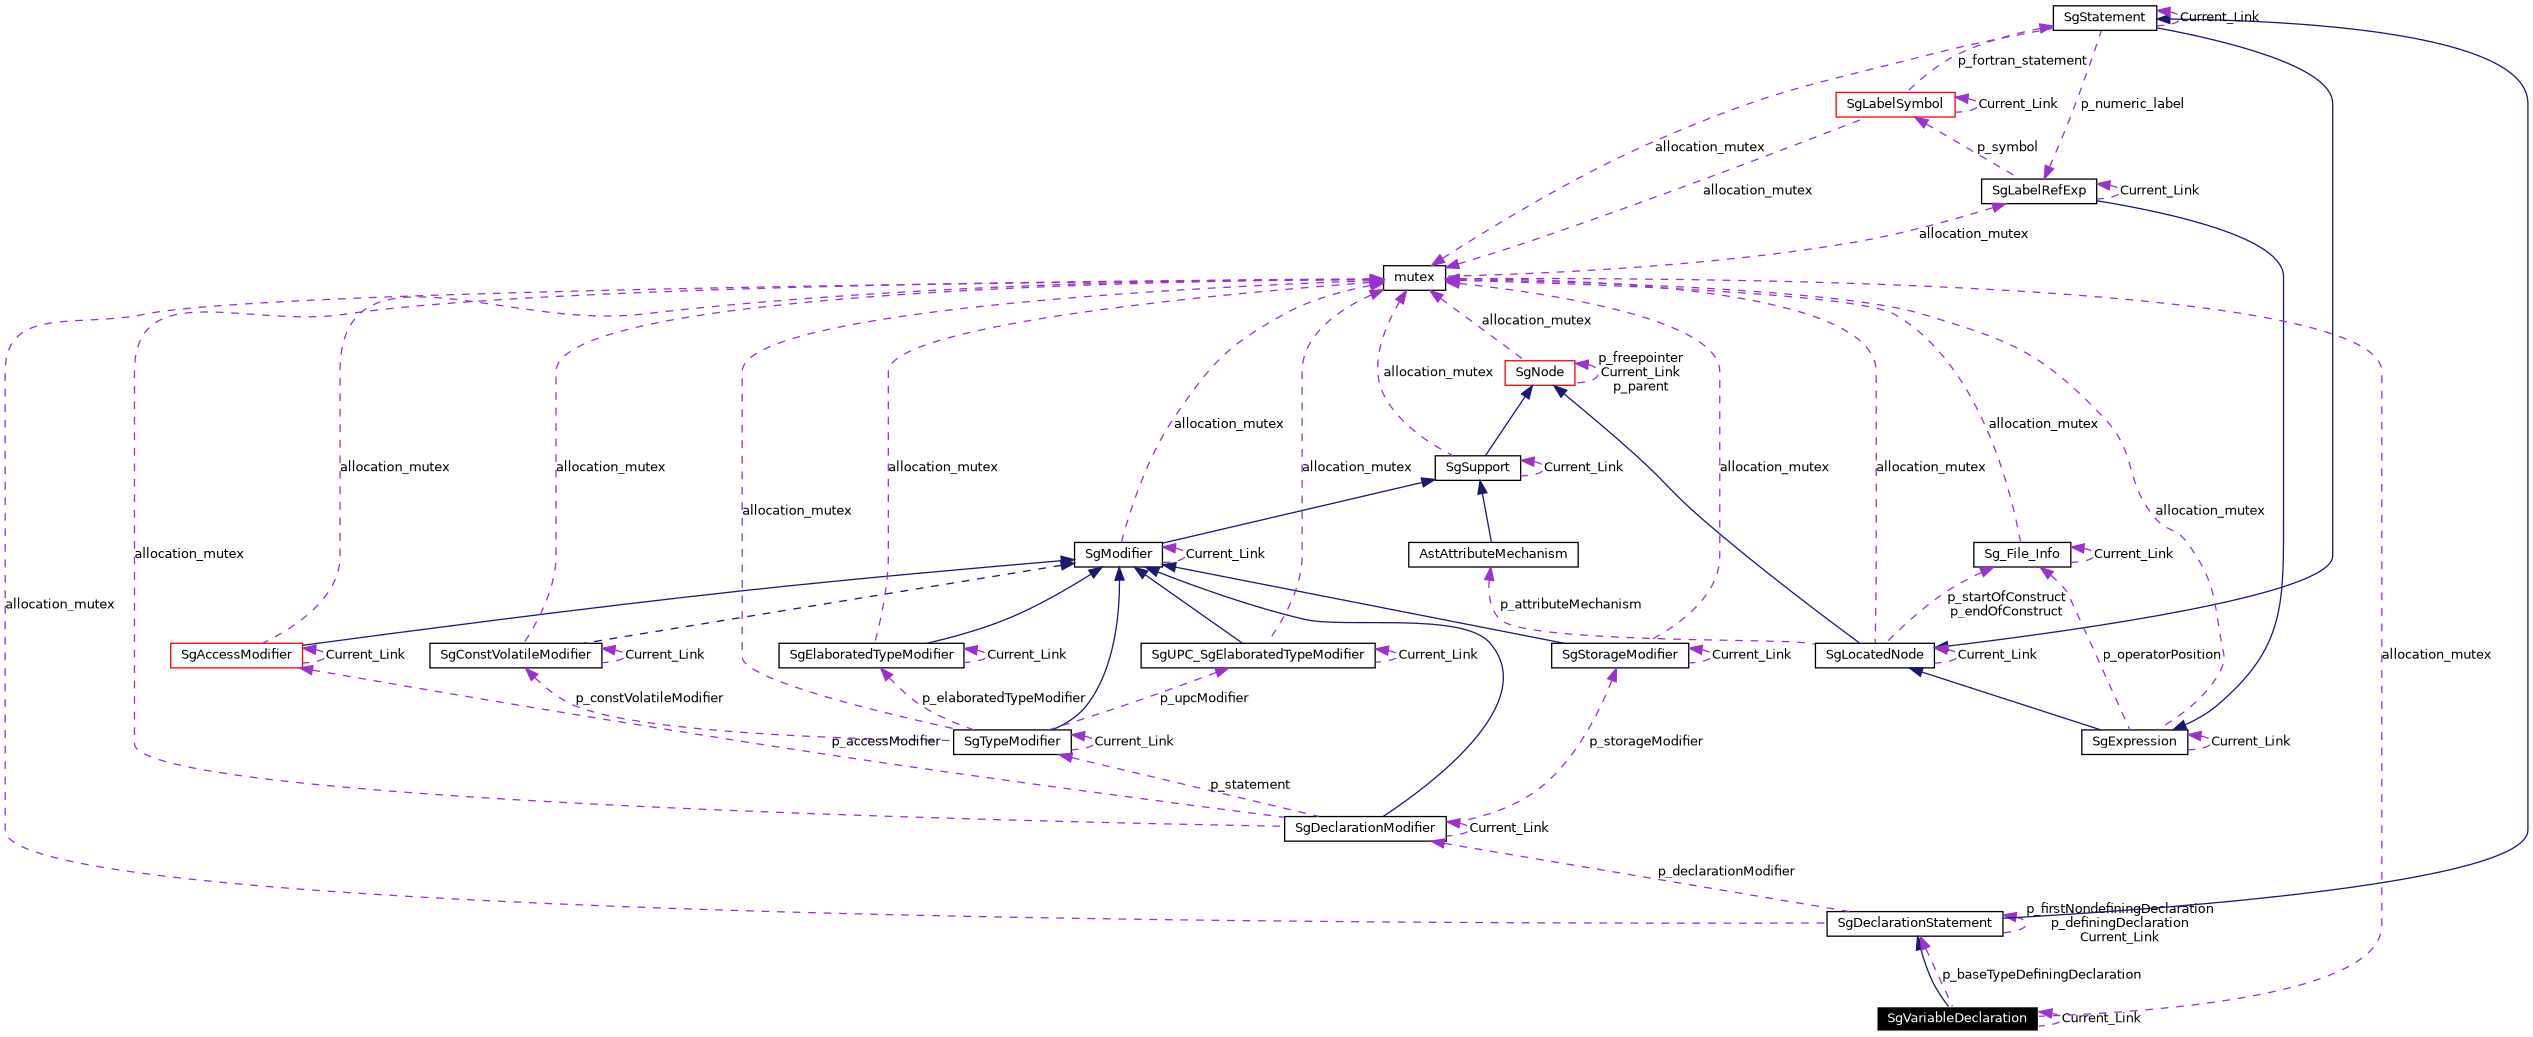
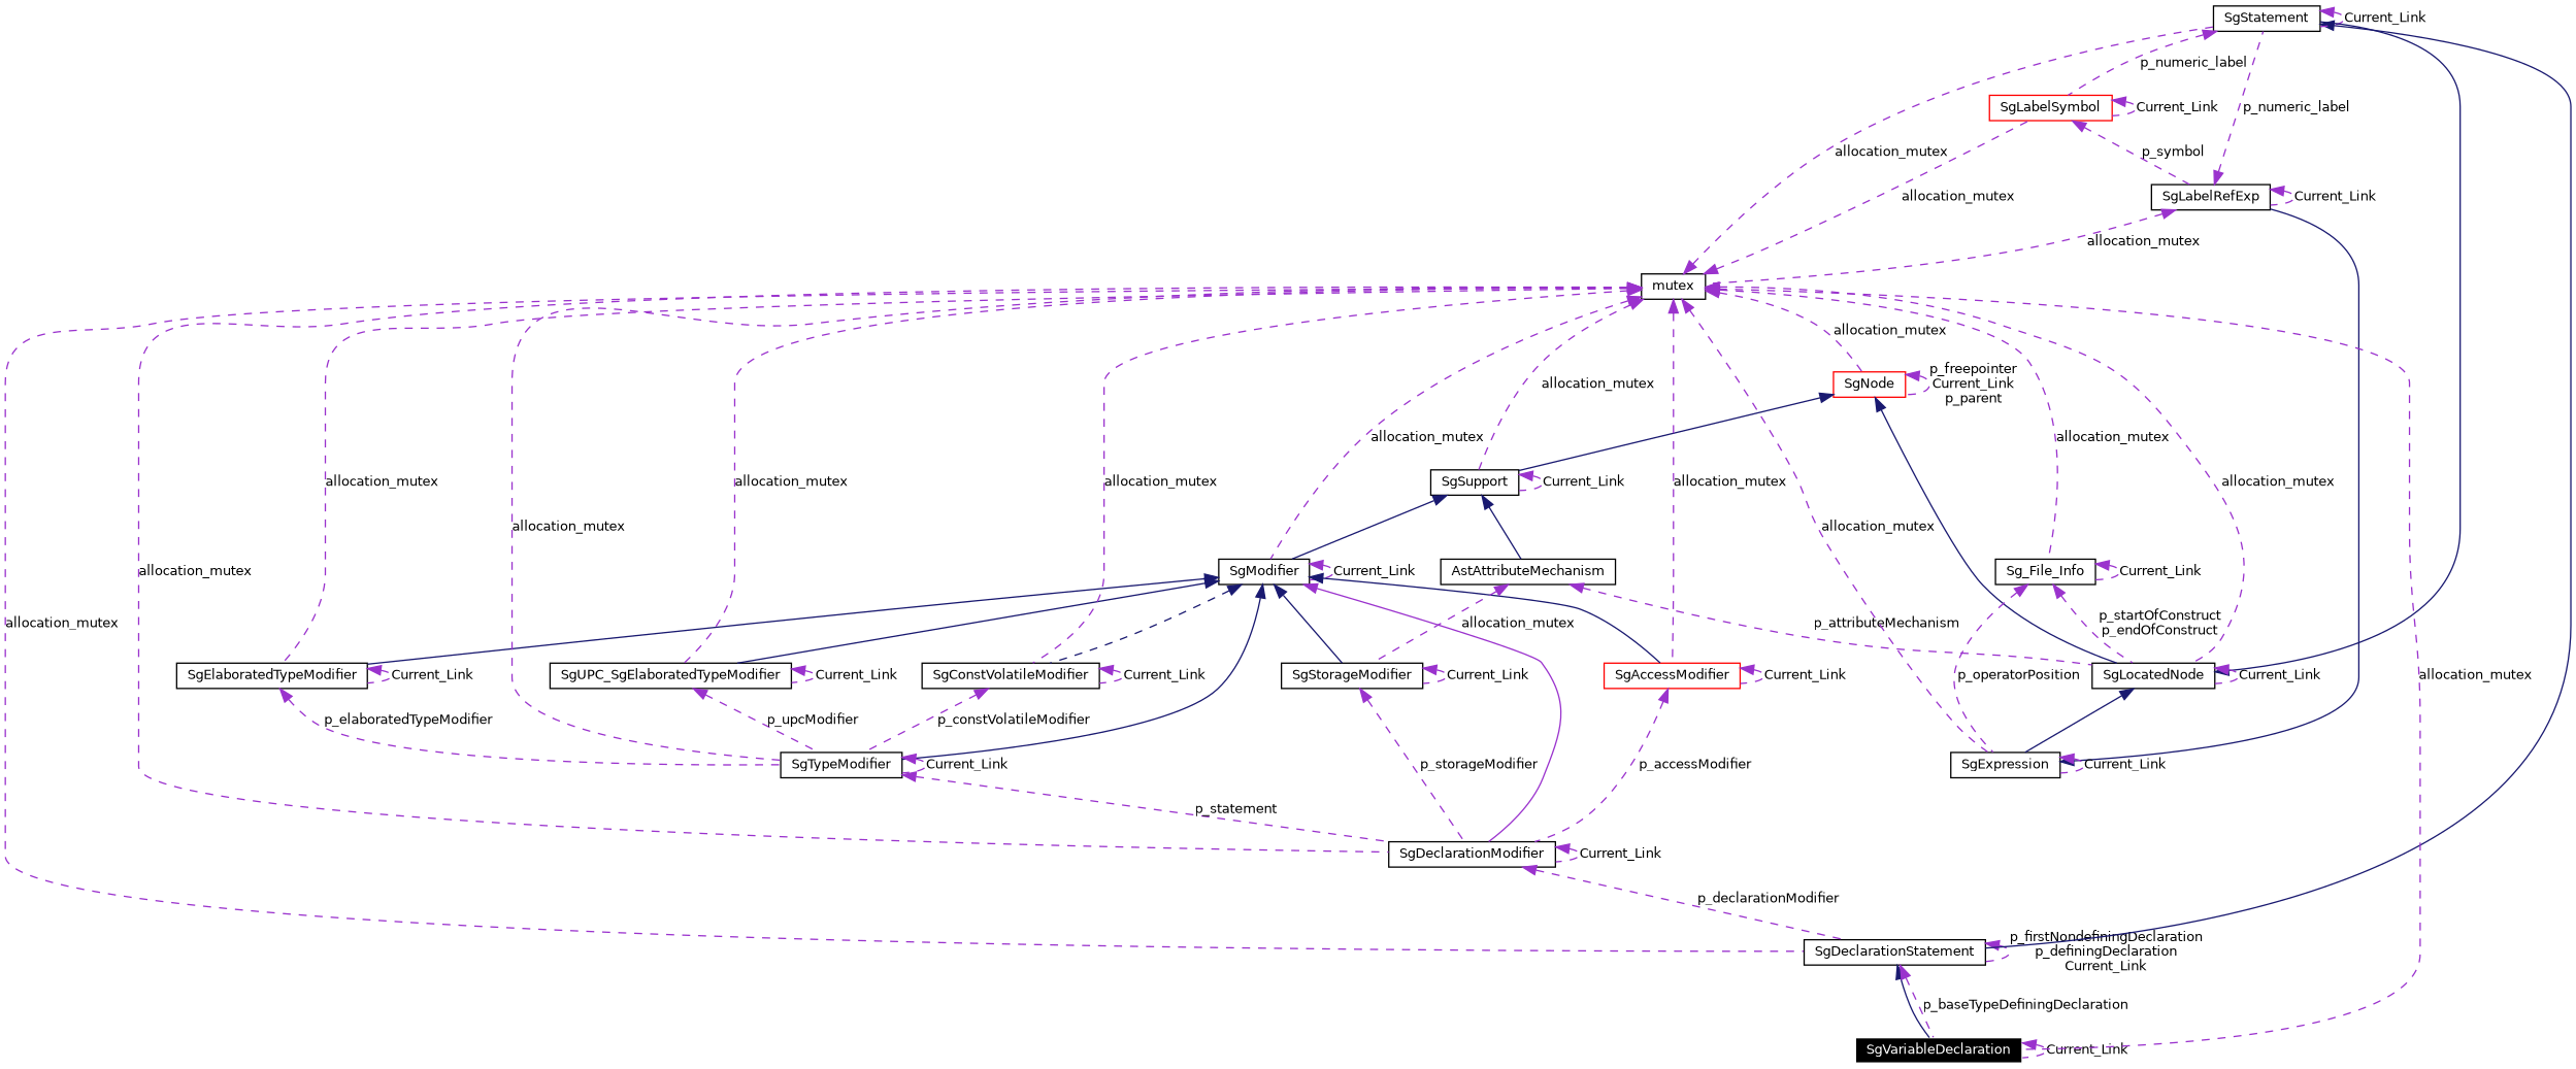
  digraph {
    node [color=black fontname=Helvetica fontsize=10 shape=record]
    edge [color=darkorchid3 dir=back fontname=Helvetica fontsize=10 labelfontname=Helvetica labelfontsize=10 style=dashed]
    n1 [color=white fillcolor=black fontcolor=white height=0.2 label=SgVariableDeclaration style=filled width=0.4]
    n2 [height=0.2 label=SgDeclarationStatement width=0.4]
    n3 [height=0.2 label=SgStatement width=0.4]
    n4 [color=red height=0.2 label=SgLabelSymbol width=0.4]
    n5 [height=0.2 label=SgLabelRefExp width=0.4]
    n6 [height=0.2 label=SgLocatedNode width=0.4]
    n7 [height=0.2 label=SgExpression width=0.4]
    n8 [color=red height=0.2 label=SgNode width=0.4]
    n9 [height=0.2 label=SgSupport width=0.4]
    n10 [height=0.2 label=SgModifier width=0.4]
    n11 [height=0.2 label=AstAttributeMechanism width=0.4]
    n12 [height=0.2 label=mutex width=0.4]
    n13 [height=0.2 label=Sg_File_Info width=0.4]
    n14 [height=0.2 label=SgDeclarationModifier width=0.4]
    n15 [height=0.2 label=SgTypeModifier width=0.4]
    n16 [height=0.2 label=SgElaboratedTypeModifier width=0.4]
    n17 [height=0.2 label=SgConstVolatileModifier width=0.4]
    n18 [height=0.2 label=SgUPC_SgElaboratedTypeModifier width=0.4]
    n19 [height=0.2 label=SgStorageModifier width=0.4]
    n20 [color=red height=0.2 label=SgAccessModifier width=0.4]
    n1 -> n1 [label=Current_Link]
    n2 -> n1 [color=midnightblue style=solid]
    n2 -> n1 [label=p_baseTypeDefiningDeclaration]
    n2 -> n2 [label="p_firstNondefiningDeclaration\np_definingDeclaration\nCurrent_Link"]
    n3 -> n2 [color=midnightblue style=solid]
    n3 -> n3 [label=Current_Link]
-   n3 -> n4 [label=p_fortran_statement]
+   n3 -> n4 [label=p_numeric_label]
    n4 -> n4 [label=Current_Link]
    n4 -> n5 [label=p_symbol]
    n5 -> n3 [label=p_numeric_label]
    n5 -> n5 [label=Current_Link]
    n5 -> n12 [label=allocation_mutex]
    n6 -> n3 [color=midnightblue style=solid]
    n6 -> n6 [label=Current_Link]
    n6 -> n7 [color=midnightblue style=solid]
    n7 -> n5 [color=midnightblue style=solid]
    n7 -> n7 [label=Current_Link]
    n8 -> n6 [color=midnightblue style=solid]
    n8 -> n8 [label="p_freepointer\nCurrent_Link\np_parent"]
    n8 -> n9 [color=midnightblue style=solid]
    n9 -> n9 [label=Current_Link]
    n9 -> n10 [color=midnightblue style=solid]
    n9 -> n11 [color=midnightblue style=solid]
    n10 -> n10 [label=Current_Link]
-   n10 -> n14 [color=midnightblue style=solid]
+   n10 -> n14 [style=solid]
    n10 -> n15 [color=midnightblue style=solid]
    n10 -> n16 [color=midnightblue style=solid]
    n10 -> n17 [color=midnightblue]
    n10 -> n18 [color=midnightblue style=solid]
    n10 -> n19 [color=midnightblue style=solid]
    n10 -> n20 [color=midnightblue style=solid]
    n11 -> n6 [label=p_attributeMechanism]
    n12 -> n1 [label=allocation_mutex]
    n12 -> n2 [label=allocation_mutex]
    n12 -> n3 [label=allocation_mutex]
    n12 -> n4 [label=allocation_mutex]
    n12 -> n6 [label=allocation_mutex]
    n12 -> n7 [label=allocation_mutex]
    n12 -> n8 [label=allocation_mutex]
    n12 -> n9 [label=allocation_mutex]
    n12 -> n10 [label=allocation_mutex]
    n12 -> n13 [label=allocation_mutex]
    n12 -> n14 [label=allocation_mutex]
    n12 -> n15 [label=allocation_mutex]
    n12 -> n16 [label=allocation_mutex]
    n12 -> n17 [label=allocation_mutex]
    n12 -> n18 [label=allocation_mutex]
-   n12 -> n19 [label=allocation_mutex]
+   n11 -> n19 [label=allocation_mutex]
    n12 -> n20 [label=allocation_mutex]
    n13 -> n6 [label="p_startOfConstruct\np_endOfConstruct"]
    n13 -> n7 [label=p_operatorPosition]
    n13 -> n13 [label=Current_Link]
    n14 -> n2 [label=p_declarationModifier]
    n14 -> n14 [label=Current_Link]
    n15 -> n14 [label=p_statement]
    n15 -> n15 [label=Current_Link]
    n16 -> n15 [label=p_elaboratedTypeModifier]
    n16 -> n16 [label=Current_Link]
    n17 -> n15 [label=p_constVolatileModifier]
    n17 -> n17 [label=Current_Link]
    n18 -> n15 [label=p_upcModifier]
    n18 -> n18 [label=Current_Link]
    n19 -> n14 [label=p_storageModifier]
    n19 -> n19 [label=Current_Link]
    n20 -> n14 [label=p_accessModifier]
    n20 -> n20 [label=Current_Link]
  }
